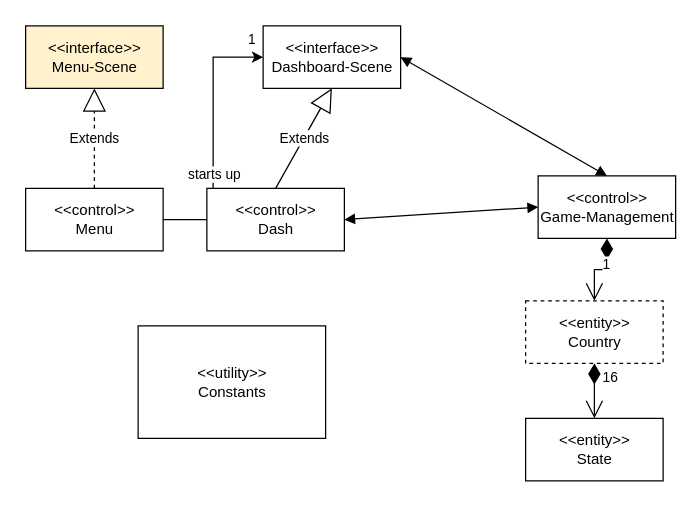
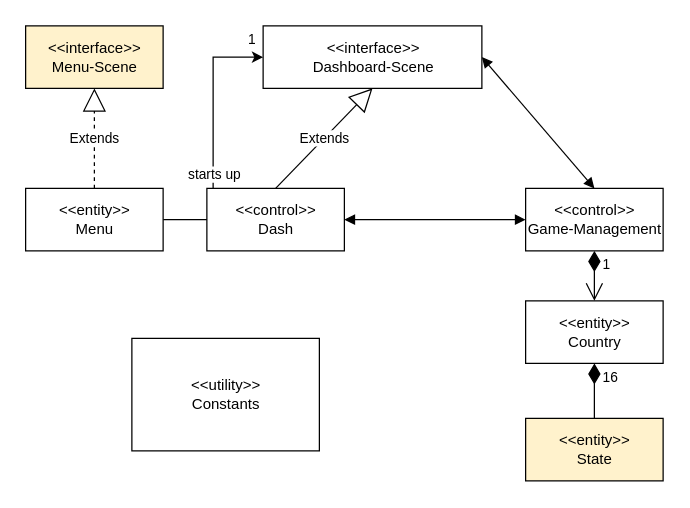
  <mxCell id="0" />
  <mxCell id="1" parent="0" />
  <mxCell id="2" style="edgeStyle=orthogonalEdgeStyle;rounded=0;orthogonalLoop=1;jettySize=auto;html=1;exitX=1;exitY=0.5;exitDx=0;exitDy=0;entryX=0;entryY=0.5;entryDx=0;entryDy=0;" edge="1" parent="1" source="5" target="7"><mxGeometry relative="1" as="geometry" /></mxCell>
  <mxCell id="3" value="starts up" style="edgeLabel;html=1;align=center;verticalAlign=middle;resizable=0;points=[];" vertex="1" connectable="0" parent="2"><mxGeometry x="-0.269" relative="1" as="geometry"><mxPoint as="offset" /></mxGeometry></mxCell>
  <mxCell id="4" value="1" style="edgeLabel;html=1;align=center;verticalAlign=middle;resizable=0;points=[];rotation=0;" vertex="1" connectable="0" parent="2"><mxGeometry x="0.878" y="2" relative="1" as="geometry"><mxPoint x="3" y="-13" as="offset" /></mxGeometry></mxCell>
- <mxCell id="5" value="&amp;lt;&amp;lt;control&amp;gt;&amp;gt;&lt;br&gt;Menu" style="html=1;" parent="1" vertex="1"><mxGeometry x="20" y="150" width="110" height="50" as="geometry" /></mxCell>
+ <mxCell id="5" value="&amp;lt;&amp;lt;entity&amp;gt;&amp;gt;&lt;br&gt;Menu" style="html=1;" parent="1" vertex="1"><mxGeometry x="20" y="150" width="110" height="50" as="geometry" /></mxCell>
  <mxCell id="6" value="&amp;lt;&amp;lt;control&amp;gt;&amp;gt;&lt;br&gt;Dash" style="html=1;" parent="1" vertex="1"><mxGeometry x="165" y="150" width="110" height="50" as="geometry" /></mxCell>
- <mxCell id="7" value="&amp;lt;&amp;lt;interface&amp;gt;&amp;gt;&lt;br&gt;Dashboard-Scene" style="html=1;" parent="1" vertex="1"><mxGeometry x="210" y="20" width="110" height="50" as="geometry" /></mxCell>
+ <mxCell id="7" value="&amp;lt;&amp;lt;interface&amp;gt;&amp;gt;&lt;br&gt;Dashboard-Scene" style="html=1;" parent="1" vertex="1"><mxGeometry x="210" y="20" width="175" height="50" as="geometry" /></mxCell>
  <mxCell id="8" value="&amp;lt;&amp;lt;interface&amp;gt;&amp;gt;&lt;br&gt;Menu-Scene" style="html=1;fillColor=#fff2cc;" parent="1" vertex="1"><mxGeometry x="20" y="20" width="110" height="50" as="geometry" /></mxCell>
- <mxCell id="9" value="&amp;lt;&amp;lt;entity&amp;gt;&amp;gt;&lt;br&gt;State" style="html=1;" parent="1" vertex="1"><mxGeometry x="420" y="334" width="110" height="50" as="geometry" /></mxCell>
- <mxCell id="10" value="&amp;lt;&amp;lt;entity&amp;gt;&amp;gt;&lt;br&gt;Country" style="html=1;dashed=1;" parent="1" vertex="1"><mxGeometry x="420" y="240" width="110" height="50" as="geometry" /></mxCell>
- <mxCell id="11" value="&amp;lt;&amp;lt;control&amp;gt;&amp;gt;&lt;br&gt;Game-Management" style="html=1;" parent="1" vertex="1"><mxGeometry x="430" y="140" width="110" height="50" as="geometry" /></mxCell>
+ <mxCell id="9" value="&amp;lt;&amp;lt;entity&amp;gt;&amp;gt;&lt;br&gt;State" style="html=1;fillColor=#fff2cc;" parent="1" vertex="1"><mxGeometry x="420" y="334" width="110" height="50" as="geometry" /></mxCell>
+ <mxCell id="10" value="&amp;lt;&amp;lt;entity&amp;gt;&amp;gt;&lt;br&gt;Country" style="html=1;" parent="1" vertex="1"><mxGeometry x="420" y="240" width="110" height="50" as="geometry" /></mxCell>
+ <mxCell id="11" value="&amp;lt;&amp;lt;control&amp;gt;&amp;gt;&lt;br&gt;Game-Management" style="html=1;" parent="1" vertex="1"><mxGeometry x="420" y="150" width="110" height="50" as="geometry" /></mxCell>
  <mxCell id="12" value="Extends" style="endArrow=block;endSize=16;endFill=0;html=1;rounded=0;exitX=0.5;exitY=0;exitDx=0;exitDy=0;entryX=0.5;entryY=1;entryDx=0;entryDy=0;dashed=1;" parent="1" source="5" target="8" edge="1"><mxGeometry width="160" relative="1" as="geometry"><mxPoint x="330" y="360" as="sourcePoint" /><mxPoint x="490" y="360" as="targetPoint" /></mxGeometry></mxCell>
  <mxCell id="13" value="Extends" style="endArrow=block;endSize=16;endFill=0;html=1;rounded=0;exitX=0.5;exitY=0;exitDx=0;exitDy=0;entryX=0.5;entryY=1;entryDx=0;entryDy=0;" parent="1" source="6" target="7" edge="1"><mxGeometry width="160" relative="1" as="geometry"><mxPoint x="120" y="360" as="sourcePoint" /><mxPoint x="280" y="360" as="targetPoint" /></mxGeometry></mxCell>
  <mxCell id="14" value="1" style="endArrow=open;html=1;endSize=12;startArrow=diamondThin;startSize=14;startFill=1;edgeStyle=orthogonalEdgeStyle;align=left;verticalAlign=bottom;rounded=0;exitX=0.5;exitY=1;exitDx=0;exitDy=0;entryX=0.5;entryY=0;entryDx=0;entryDy=0;" parent="1" source="11" target="10" edge="1"><mxGeometry y="5" relative="1" as="geometry"><mxPoint x="360" y="360" as="sourcePoint" /><mxPoint x="520" y="360" as="targetPoint" /><mxPoint as="offset" /></mxGeometry></mxCell>
- <mxCell id="15" value="16" style="endArrow=open;html=1;endSize=12;startArrow=diamondThin;startSize=14;startFill=1;edgeStyle=orthogonalEdgeStyle;align=left;verticalAlign=bottom;rounded=0;exitX=0.5;exitY=1;exitDx=0;exitDy=0;entryX=0.5;entryY=0;entryDx=0;entryDy=0;" parent="1" source="10" target="9" edge="1"><mxGeometry x="-0.091" y="5" relative="1" as="geometry"><mxPoint x="250" y="280" as="sourcePoint" /><mxPoint x="570" y="330" as="targetPoint" /><mxPoint as="offset" /></mxGeometry></mxCell>
+ <mxCell id="15" value="16" style="endArrow=none;html=1;endSize=12;startArrow=diamondThin;startSize=14;startFill=1;edgeStyle=orthogonalEdgeStyle;align=left;verticalAlign=bottom;rounded=0;exitX=0.5;exitY=1;exitDx=0;exitDy=0;entryX=0.5;entryY=0;entryDx=0;entryDy=0;" parent="1" source="10" target="9" edge="1"><mxGeometry x="-0.091" y="5" relative="1" as="geometry"><mxPoint x="250" y="280" as="sourcePoint" /><mxPoint x="570" y="330" as="targetPoint" /><mxPoint as="offset" /></mxGeometry></mxCell>
  <mxCell id="16" value="" style="endArrow=block;startArrow=block;endFill=1;startFill=1;html=1;rounded=0;exitX=1;exitY=0.5;exitDx=0;exitDy=0;entryX=0.5;entryY=0;entryDx=0;entryDy=0;" parent="1" source="7" target="11" edge="1"><mxGeometry width="160" relative="1" as="geometry"><mxPoint x="360" y="290" as="sourcePoint" /><mxPoint x="520" y="290" as="targetPoint" /></mxGeometry></mxCell>
  <mxCell id="17" value="" style="endArrow=block;startArrow=block;endFill=1;startFill=1;html=1;rounded=0;exitX=1;exitY=0.5;exitDx=0;exitDy=0;entryX=0;entryY=0.5;entryDx=0;entryDy=0;" parent="1" source="6" target="11" edge="1"><mxGeometry width="160" relative="1" as="geometry"><mxPoint x="360" y="220" as="sourcePoint" /><mxPoint x="520" y="220" as="targetPoint" /></mxGeometry></mxCell>
- <mxCell id="18" value="&amp;lt;&amp;lt;utility&amp;gt;&amp;gt;&lt;br&gt;Constants" style="html=1;" vertex="1" parent="1"><mxGeometry x="110" y="260" width="150" height="90" as="geometry" /></mxCell>
+ <mxCell id="18" value="&amp;lt;&amp;lt;utility&amp;gt;&amp;gt;&lt;br&gt;Constants" style="html=1;" vertex="1" parent="1"><mxGeometry x="105" y="270" width="150" height="90" as="geometry" /></mxCell>
